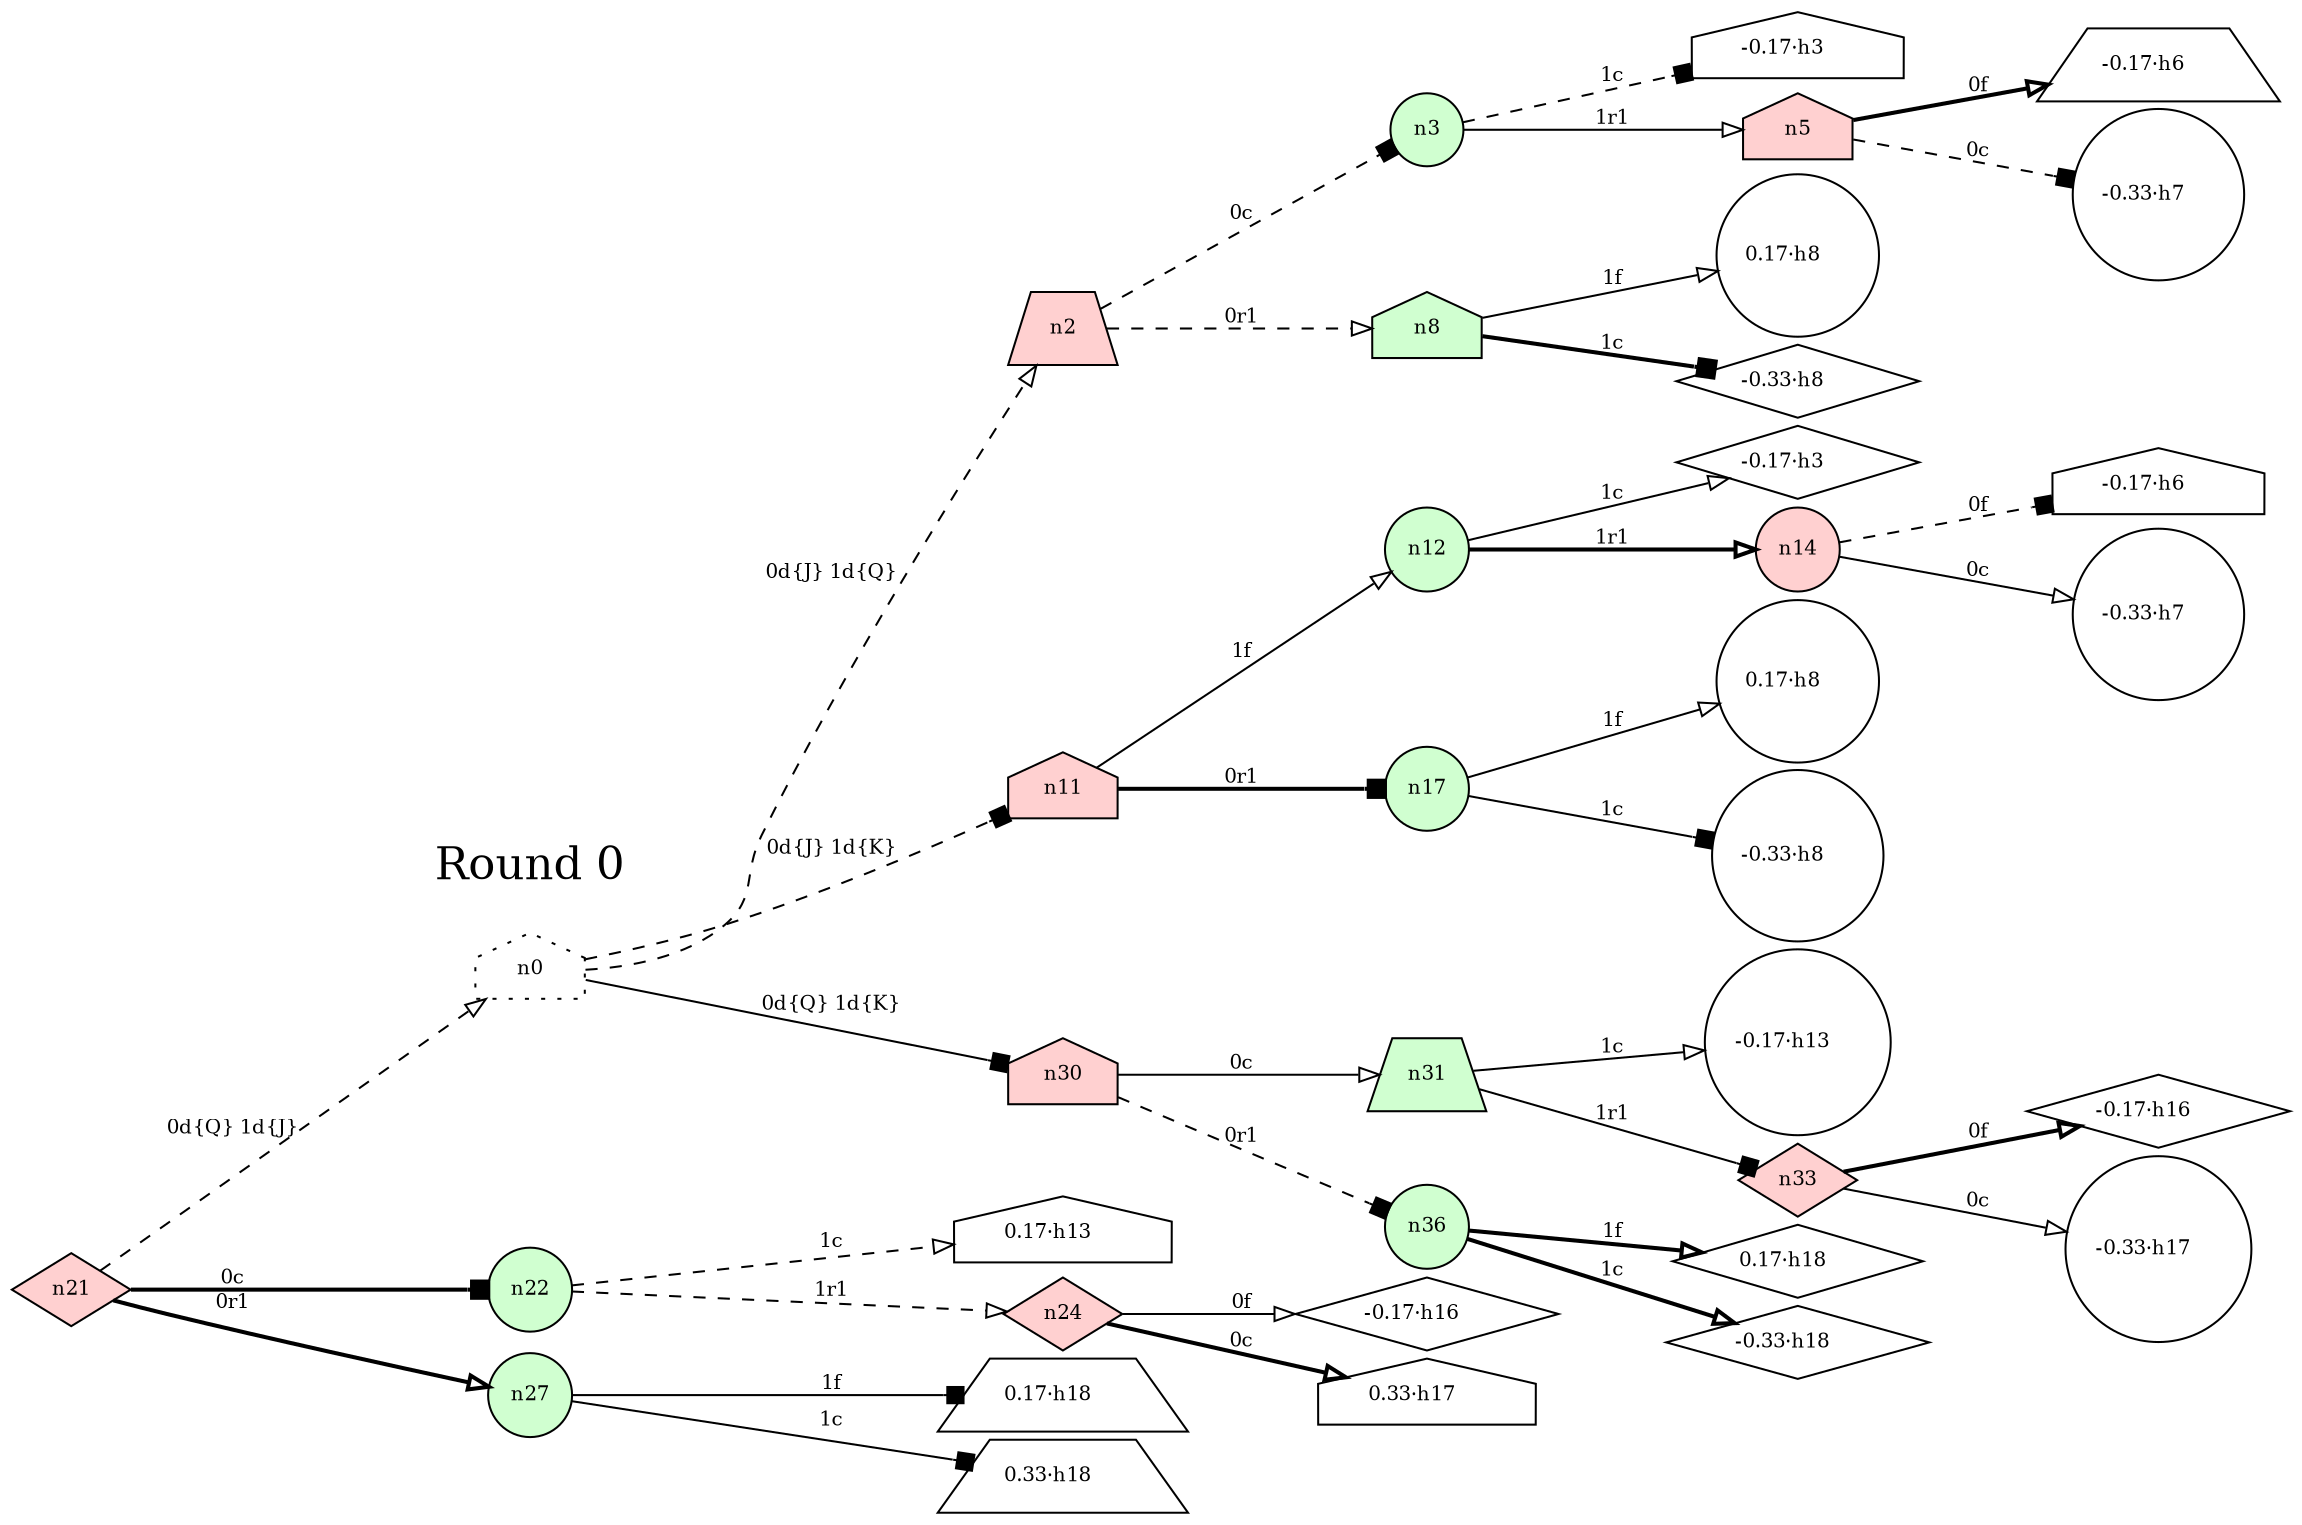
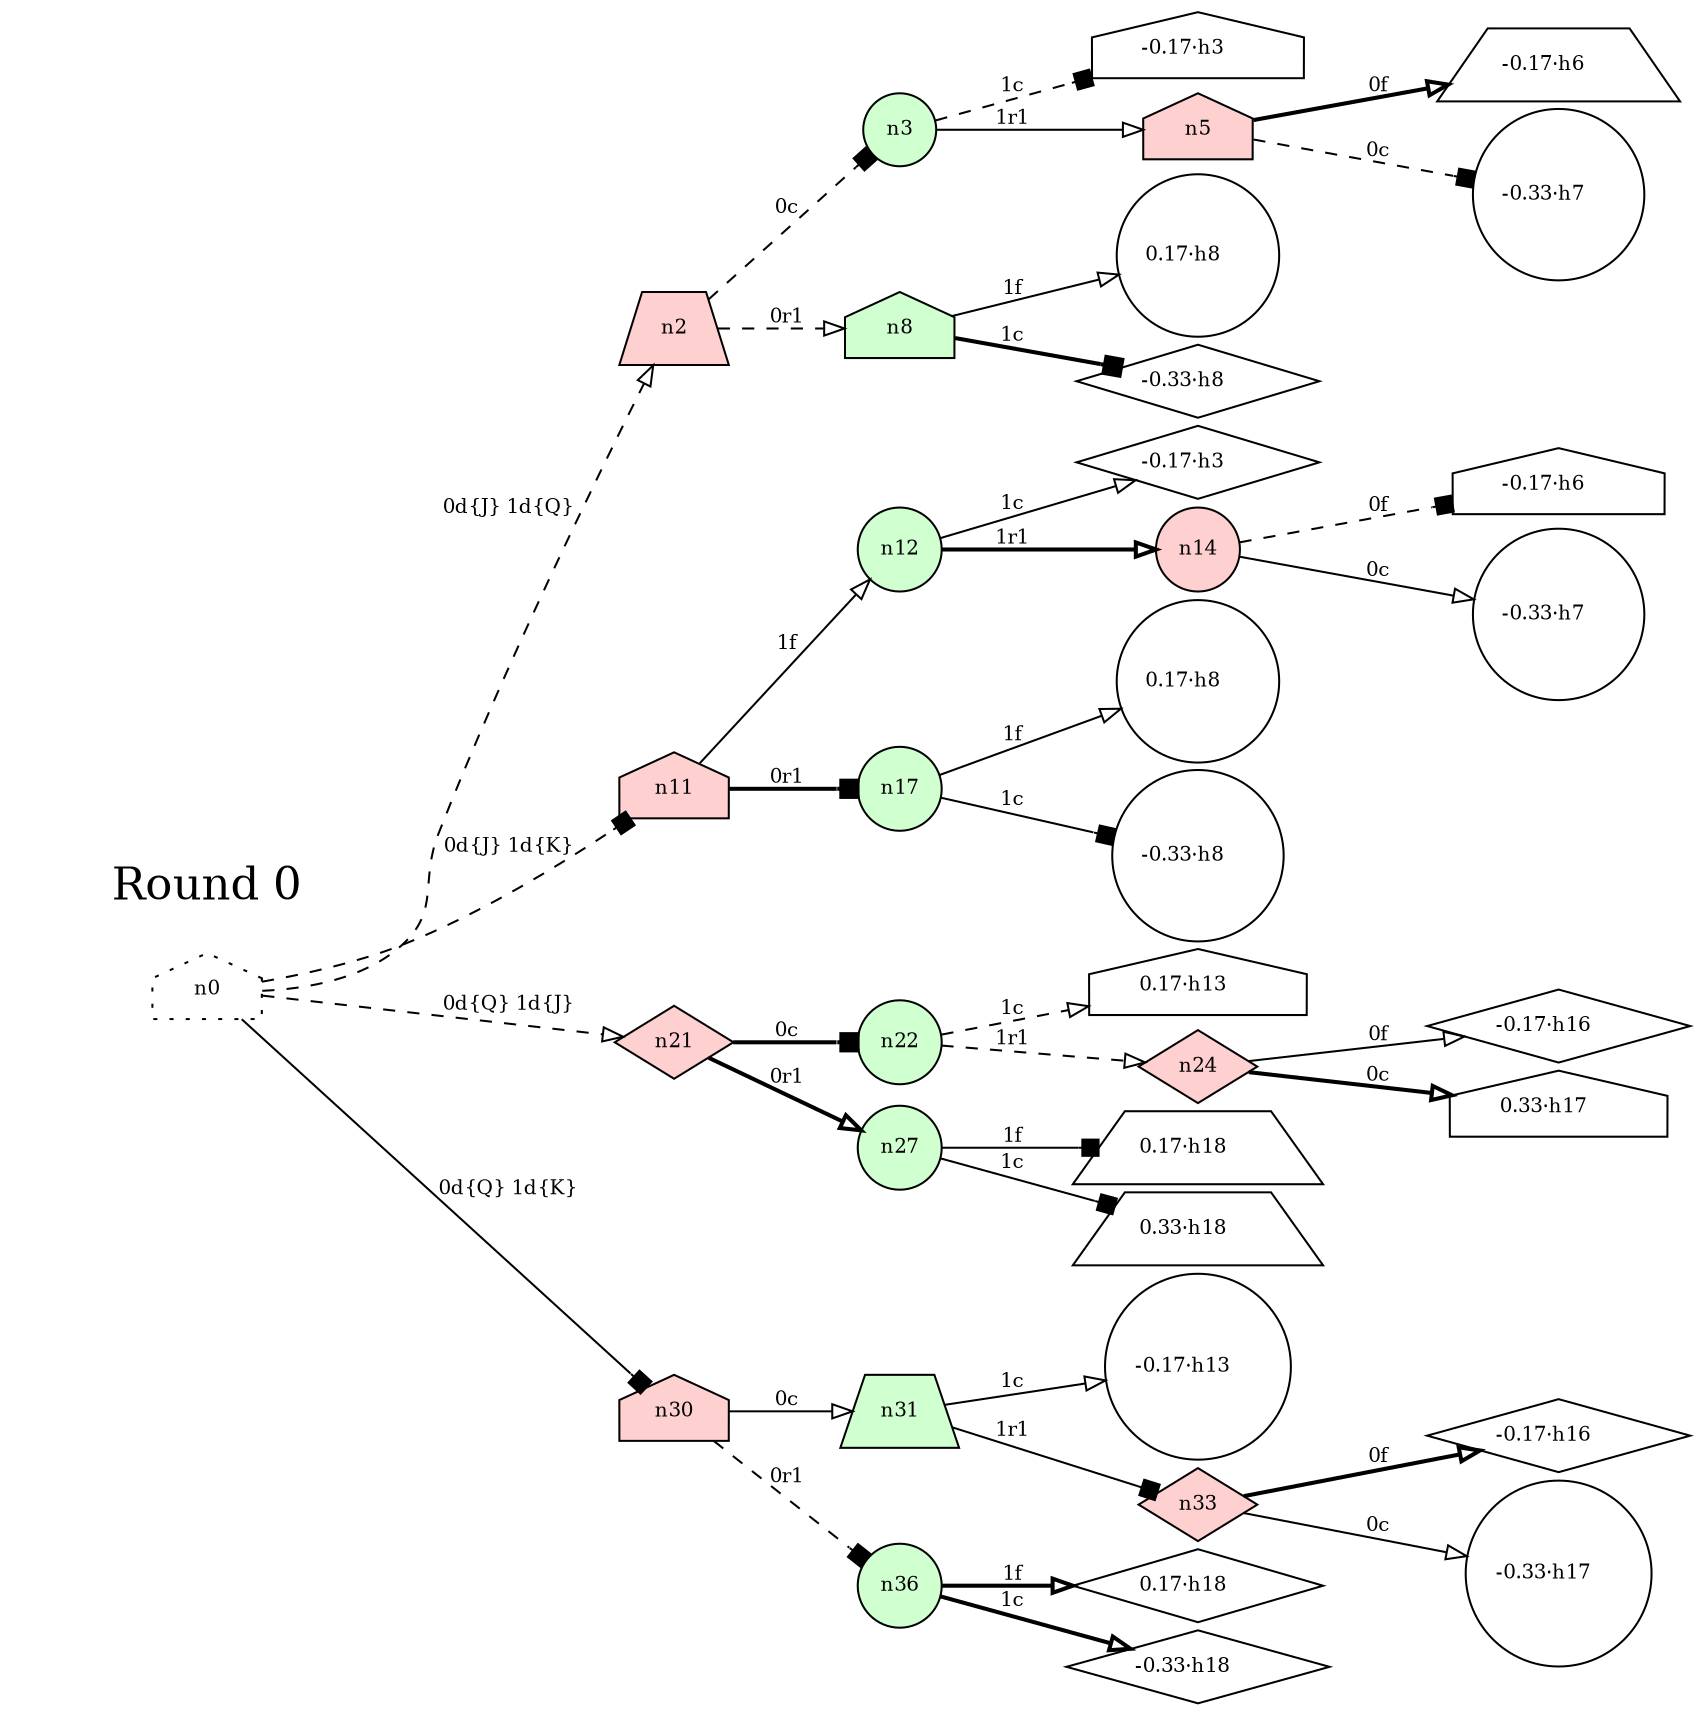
  digraph {
    fontname=arial
    fontsize=10
    labeljust=l
    labelloc=t
    nodesep=0.05
    rankdir=LR
    node [fillcolor="#FFFFFF" fontsize=10 shape=circle style=filled]
    edge [arrowhead=onormal fontsize=10 style=solid]
    n0 [shape=house style="filled, dotted"]
    round0 [fontsize=22 label="Round 0" peripheries=0 shape=house style=bold fillcolor=""]
    n2 [fillcolor="#FFD0D0" shape=trapezium]
    n11 [fillcolor="#FFD0D0" shape=house]
    n21 [fillcolor="#FFD0D0" shape=diamond]
    n30 [fillcolor="#FFD0D0" shape=house]
    n4 [label="-0.17·h3     " shape=house]
    n3 [fillcolor="#D0FFD0"]
    n5 [fillcolor="#FFD0D0" shape=house]
    n6 [label="-0.17·h6     " shape=trapezium]
    n7 [label="-0.33·h7     "]
    n8 [fillcolor="#D0FFD0" shape=house]
    n9 [label="0.17·h8     "]
    n10 [label="-0.33·h8     " shape=diamond]
    n12 [fillcolor="#D0FFD0"]
    n17 [fillcolor="#D0FFD0"]
    n22 [fillcolor="#D0FFD0"]
    n27 [fillcolor="#D0FFD0"]
    n31 [fillcolor="#D0FFD0" shape=trapezium]
    n36 [fillcolor="#D0FFD0"]
    n13 [label="-0.17·h3     " shape=diamond]
    n14 [fillcolor="#FFD0D0"]
    n15 [label="-0.17·h6     " shape=house]
    n16 [label="-0.33·h7     "]
    n18 [label="0.17·h8     "]
    n19 [label="-0.33·h8     "]
    n23 [label="0.17·h13     " shape=house]
    n24 [fillcolor="#FFD0D0" shape=diamond]
    n25 [label="-0.17·h16     " shape=diamond]
    n26 [label="0.33·h17     " shape=house]
    n28 [label="0.17·h18     " shape=trapezium]
    n29 [label="0.33·h18     " shape=trapezium]
    n32 [label="-0.17·h13     "]
    n33 [fillcolor="#FFD0D0" shape=diamond]
    n34 [label="-0.17·h16     " shape=diamond]
    n35 [label="-0.33·h17     "]
    n37 [label="0.17·h18     " shape=diamond]
    n38 [label="-0.33·h18     " shape=diamond]
    subgraph sub_1 {
      rank=same
      n0
      round0
    }
    n0 -> n2 [label="0d{J} 1d{Q}" style=dashed]
    n0 -> n11 [arrowhead=box label="0d{J} 1d{K}" style=dashed]
-   n21 -> n0 [label="0d{Q} 1d{J}" style=dashed]
+   n0 -> n21 [label="0d{Q} 1d{J}" style=dashed]
    n0 -> n30 [arrowhead=box label="0d{Q} 1d{K}"]
    n2 -> n3 [arrowhead=box label="0c" style=dashed]
    n2 -> n8 [label="0r1" style=dashed]
    n11 -> n12 [label="1f"]
    n11 -> n17 [arrowhead=box label="0r1" style=bold]
    n21 -> n22 [arrowhead=box label="0c" style=bold]
    n21 -> n27 [label="0r1" style=bold]
    n30 -> n31 [label="0c"]
    n30 -> n36 [arrowhead=box label="0r1" style=dashed]
    n3 -> n4 [arrowhead=box label="1c" style=dashed]
    n3 -> n5 [label="1r1"]
    n5 -> n6 [label="0f" style=bold]
    n5 -> n7 [arrowhead=box label="0c" style=dashed]
    n8 -> n9 [label="1f"]
    n8 -> n10 [arrowhead=box label="1c" style=bold]
    n12 -> n13 [label="1c"]
    n12 -> n14 [label="1r1" style=bold]
    n17 -> n18 [label="1f"]
    n17 -> n19 [arrowhead=box label="1c"]
    n22 -> n23 [label="1c" style=dashed]
    n22 -> n24 [label="1r1" style=dashed]
    n27 -> n28 [arrowhead=box label="1f"]
    n27 -> n29 [arrowhead=box label="1c"]
    n31 -> n32 [label="1c"]
    n31 -> n33 [arrowhead=box label="1r1"]
    n36 -> n37 [label="1f" style=bold]
    n36 -> n38 [label="1c" style=bold]
    n14 -> n15 [arrowhead=box label="0f" style=dashed]
    n14 -> n16 [label="0c"]
    n24 -> n25 [label="0f"]
    n24 -> n26 [label="0c" style=bold]
    n33 -> n34 [label="0f" style=bold]
    n33 -> n35 [label="0c"]
  }
